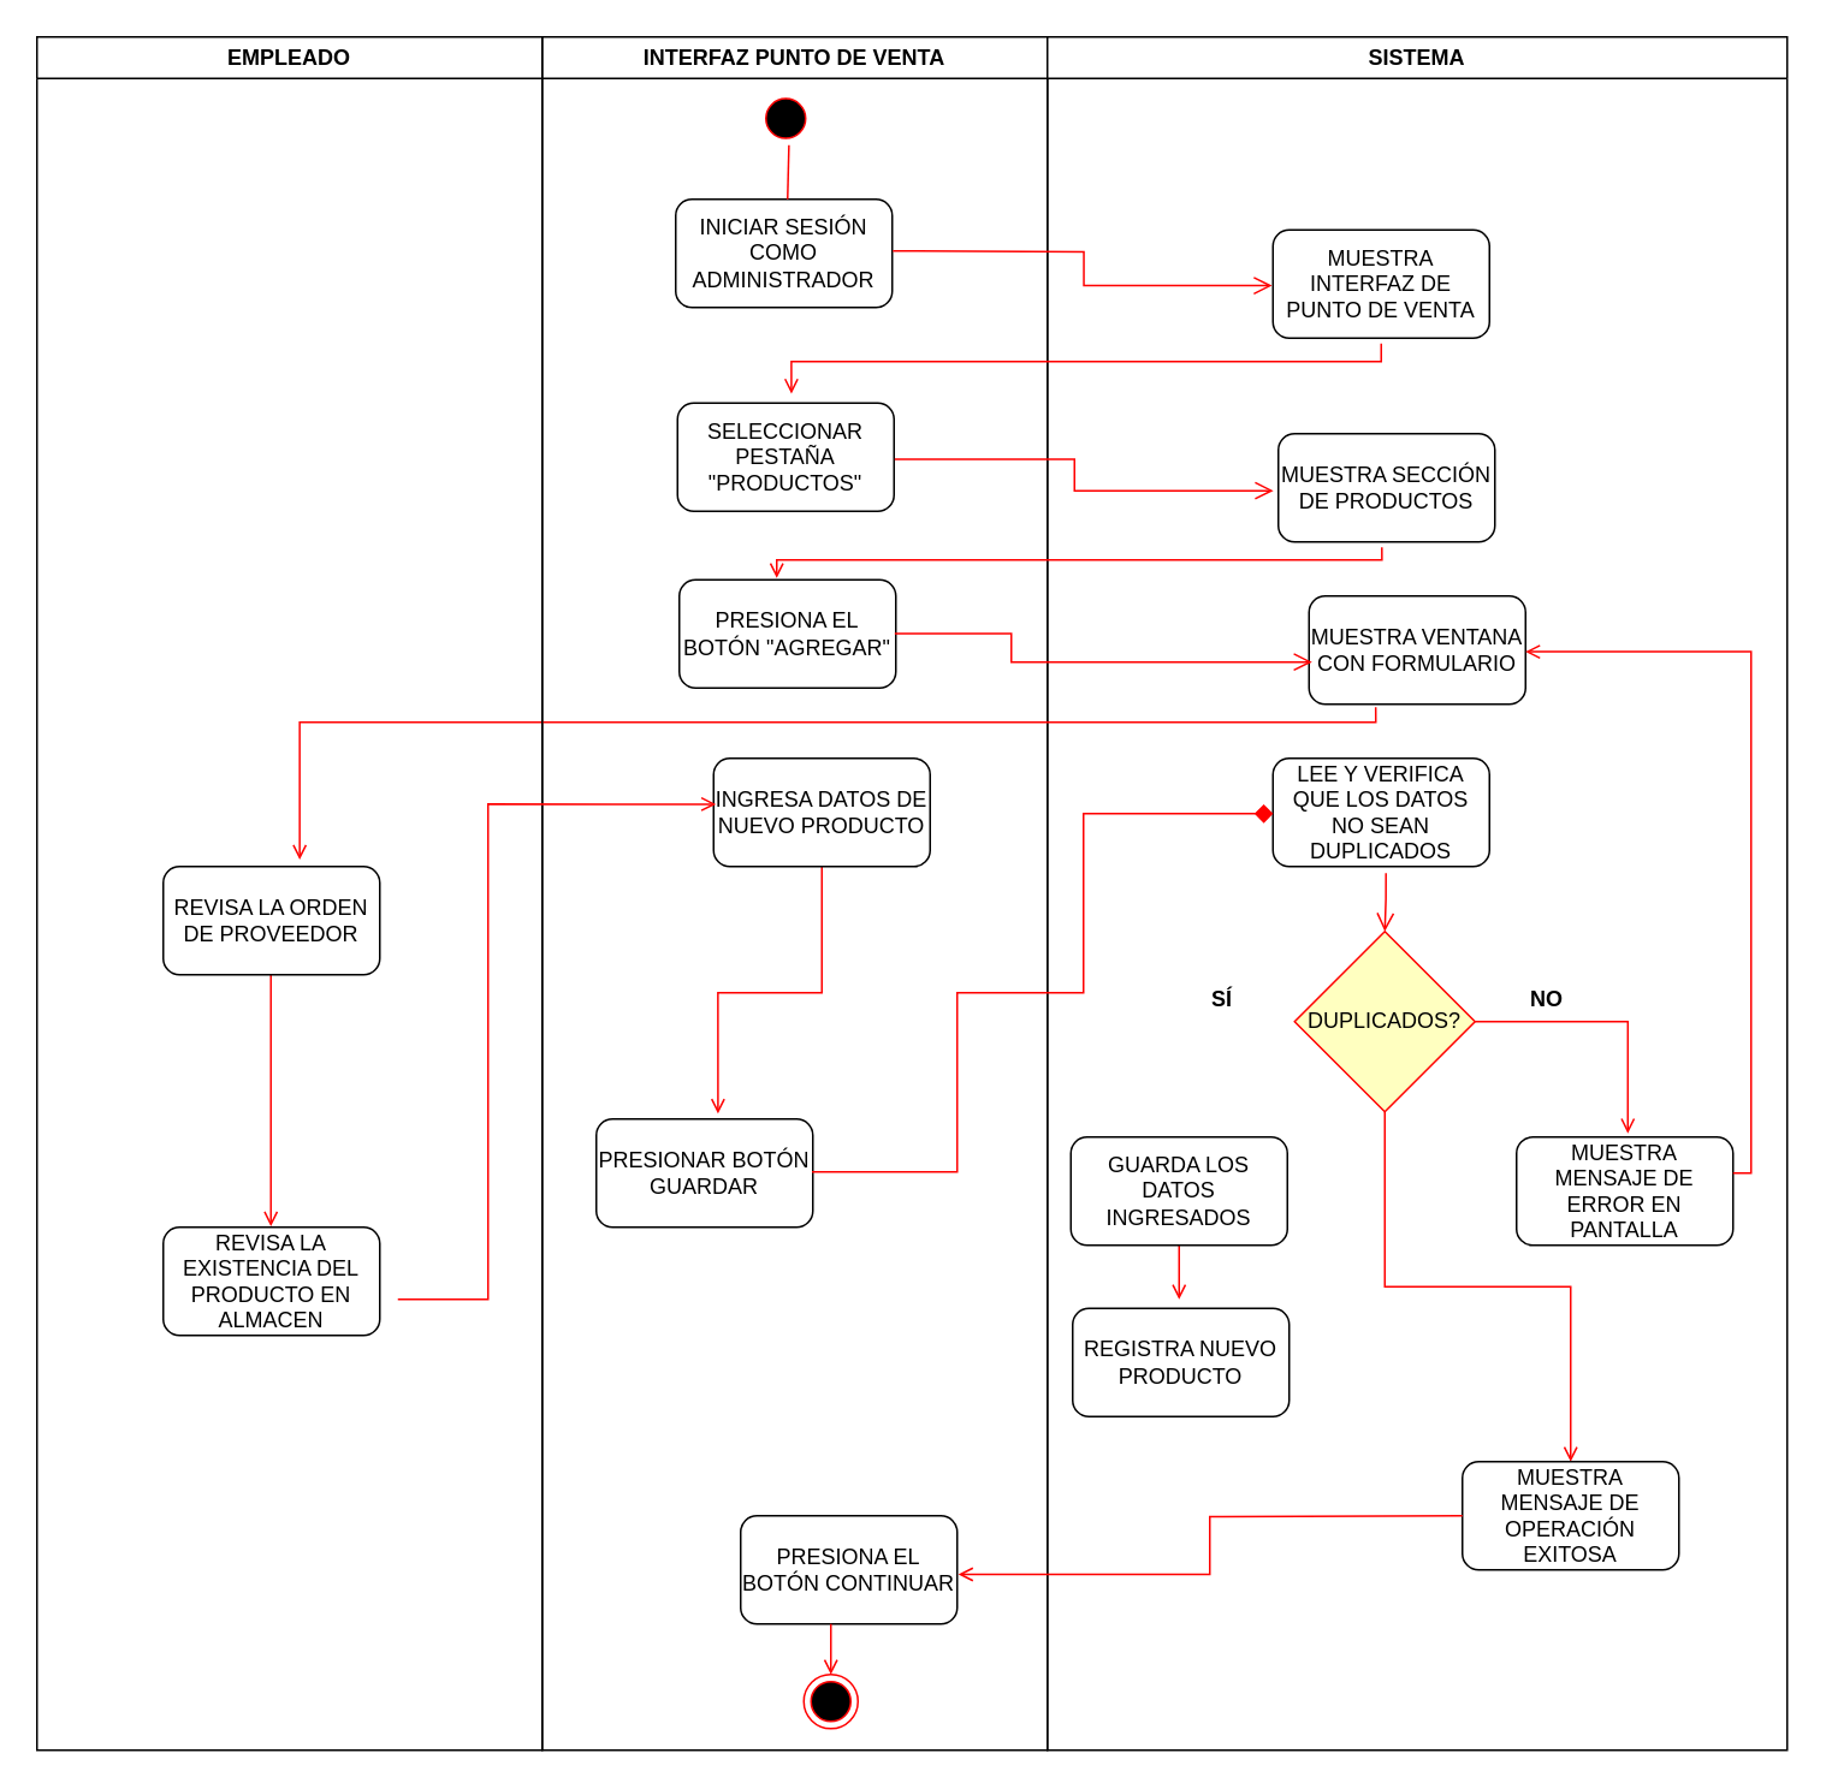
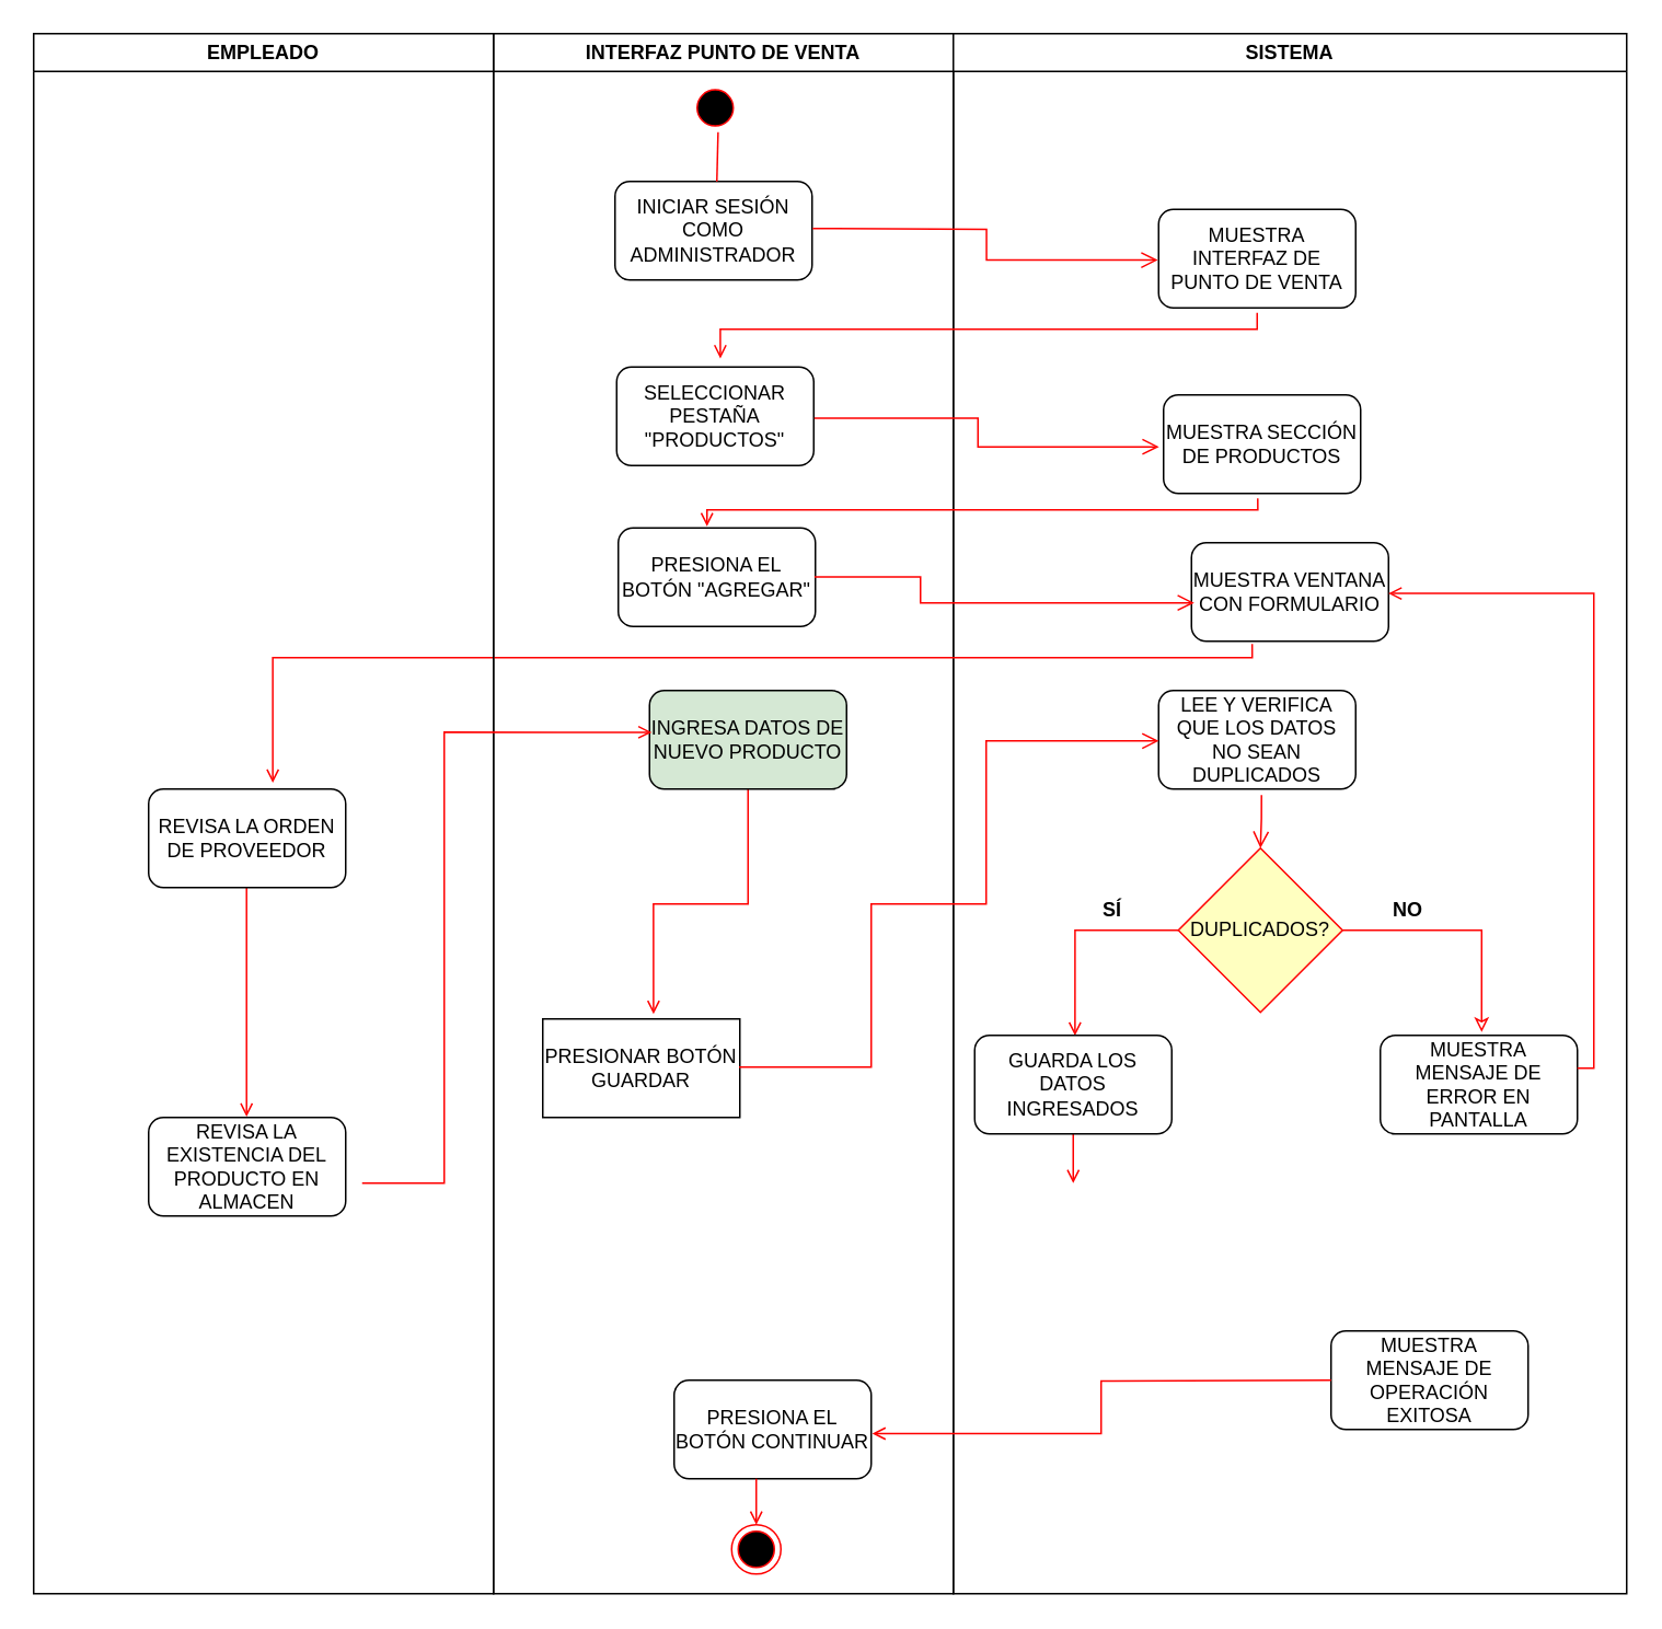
  <mxCell id="0" />
  <mxCell id="1" parent="0" />
  <mxCell id="2" value="INTERFAZ PUNTO DE VENTA" style="swimlane;whiteSpace=wrap" parent="1" vertex="1"><mxGeometry x="300" y="20" width="280" height="950" as="geometry" /></mxCell>
  <mxCell id="3" value="&lt;span style=&quot;&quot;&gt;INICIAR SESIÓN&lt;/span&gt;&lt;br style=&quot;padding: 0px; margin: 0px;&quot;&gt;&lt;span style=&quot;&quot;&gt;COMO&lt;/span&gt;&lt;br style=&quot;padding: 0px; margin: 0px;&quot;&gt;&lt;span style=&quot;&quot;&gt;ADMINISTRADOR&lt;/span&gt;" style="rounded=1;whiteSpace=wrap;html=1;" parent="2" vertex="1"><mxGeometry x="74" y="90" width="120" height="60" as="geometry" /></mxCell>
  <mxCell id="4" value="SELECCIONAR PESTAÑA &quot;PRODUCTOS&quot;" style="rounded=1;whiteSpace=wrap;html=1;" parent="2" vertex="1"><mxGeometry x="75" y="203" width="120" height="60" as="geometry" /></mxCell>
  <mxCell id="5" value="PRESIONA EL BOTÓN &quot;AGREGAR&quot;" style="rounded=1;whiteSpace=wrap;html=1;" parent="2" vertex="1"><mxGeometry x="76" y="301" width="120" height="60" as="geometry" /></mxCell>
  <mxCell id="6" style="edgeStyle=orthogonalEdgeStyle;rounded=0;orthogonalLoop=1;jettySize=auto;html=1;entryX=0.562;entryY=-0.049;entryDx=0;entryDy=0;entryPerimeter=0;strokeColor=#FF0000;endArrow=open;endFill=0;" parent="2" source="7" target="8" edge="1"><mxGeometry relative="1" as="geometry" /></mxCell>
- <mxCell id="7" value="INGRESA DATOS DE NUEVO PRODUCTO" style="rounded=1;whiteSpace=wrap;html=1;" parent="2" vertex="1"><mxGeometry x="95" y="400" width="120" height="60" as="geometry" /></mxCell>
- <mxCell id="8" value="PRESIONAR BOTÓN GUARDAR" style="rounded=1;whiteSpace=wrap;html=1;" parent="2" vertex="1"><mxGeometry x="30" y="600" width="120" height="60" as="geometry" /></mxCell>
+ <mxCell id="7" value="INGRESA DATOS DE NUEVO PRODUCTO" style="rounded=1;whiteSpace=wrap;html=1;fillColor=#d5e8d4;" parent="2" vertex="1"><mxGeometry x="95" y="400" width="120" height="60" as="geometry" /></mxCell>
+ <mxCell id="8" value="PRESIONAR BOTÓN GUARDAR" style="whiteSpace=wrap;html=1;rounded=0;" parent="2" vertex="1"><mxGeometry x="30" y="600" width="120" height="60" as="geometry" /></mxCell>
  <mxCell id="9" value="PRESIONA EL BOTÓN CONTINUAR" style="rounded=1;whiteSpace=wrap;html=1;" parent="2" vertex="1"><mxGeometry x="110" y="820" width="120" height="60" as="geometry" /></mxCell>
  <mxCell id="10" value="" style="endArrow=open;strokeColor=#FF0000;endFill=1;rounded=0" parent="2" target="11" edge="1"><mxGeometry relative="1" as="geometry"><mxPoint x="160" y="880" as="sourcePoint" /></mxGeometry></mxCell>
  <mxCell id="11" value="" style="ellipse;shape=endState;fillColor=#000000;strokeColor=#ff0000" parent="2" vertex="1"><mxGeometry x="145" y="908" width="30" height="30" as="geometry" /></mxCell>
  <mxCell id="12" value="" style="ellipse;shape=startState;fillColor=#000000;strokeColor=#ff0000;" parent="2" vertex="1"><mxGeometry x="120" y="30.24" width="30" height="30" as="geometry" /></mxCell>
  <mxCell id="13" value="" style="edgeStyle=elbowEdgeStyle;elbow=horizontal;verticalAlign=bottom;endArrow=none;endSize=8;strokeColor=#FF0000;endFill=1;rounded=0;entryX=0.518;entryY=-0.004;entryDx=0;entryDy=0;entryPerimeter=0;" parent="2" edge="1"><mxGeometry x="94" y="20.24" as="geometry"><mxPoint x="136.16" y="90.0" as="targetPoint" /><mxPoint x="136.75" y="59.986" as="sourcePoint" /></mxGeometry></mxCell>
  <mxCell id="14" value="SISTEMA" style="swimlane;whiteSpace=wrap" parent="1" vertex="1"><mxGeometry x="580" y="20" width="410" height="950" as="geometry" /></mxCell>
  <mxCell id="15" value="MUESTRA INTERFAZ DE PUNTO DE VENTA" style="rounded=1;whiteSpace=wrap;html=1;" parent="14" vertex="1"><mxGeometry x="125" y="107" width="120" height="60" as="geometry" /></mxCell>
  <mxCell id="16" value="MUESTRA SECCIÓN DE PRODUCTOS" style="rounded=1;whiteSpace=wrap;html=1;" parent="14" vertex="1"><mxGeometry x="128" y="220" width="120" height="60" as="geometry" /></mxCell>
  <mxCell id="17" value="MUESTRA VENTANA CON FORMULARIO" style="rounded=1;whiteSpace=wrap;html=1;" parent="14" vertex="1"><mxGeometry x="145" y="310" width="120" height="60" as="geometry" /></mxCell>
  <mxCell id="18" value="LEE Y VERIFICA QUE LOS DATOS NO SEAN DUPLICADOS" style="rounded=1;whiteSpace=wrap;html=1;" parent="14" vertex="1"><mxGeometry x="125" y="400" width="120" height="60" as="geometry" /></mxCell>
- <mxCell id="19" value="" style="edgeStyle=orthogonalEdgeStyle;rounded=0;orthogonalLoop=1;jettySize=auto;html=1;endArrow=open;endFill=0;strokeColor=#FF0000;" parent="14" source="21" target="27" edge="1"><mxGeometry relative="1" as="geometry"><mxPoint x="52" y="610" as="targetPoint" /></mxGeometry></mxCell>
- <mxCell id="20" value="" style="edgeStyle=orthogonalEdgeStyle;rounded=0;orthogonalLoop=1;jettySize=auto;html=1;strokeColor=#FF0000;endArrow=open;endFill=0;entryX=0.514;entryY=-0.034;entryDx=0;entryDy=0;entryPerimeter=0;" parent="14" source="21" target="25" edge="1"><mxGeometry relative="1" as="geometry"><mxPoint x="330" y="546" as="targetPoint" /></mxGeometry></mxCell>
+ <mxCell id="19" value="" style="edgeStyle=orthogonalEdgeStyle;rounded=0;orthogonalLoop=1;jettySize=auto;html=1;endArrow=open;endFill=0;strokeColor=#FF0000;entryX=0.509;entryY=0.004;entryDx=0;entryDy=0;entryPerimeter=0;" parent="14" source="21" target="24" edge="1"><mxGeometry relative="1" as="geometry"><mxPoint x="52" y="610" as="targetPoint" /></mxGeometry></mxCell>
+ <mxCell id="20" value="" style="edgeStyle=orthogonalEdgeStyle;rounded=0;orthogonalLoop=1;jettySize=auto;html=1;strokeColor=#FF0000;endArrow=classic;endFill=0;entryX=0.514;entryY=-0.034;entryDx=0;entryDy=0;entryPerimeter=0;" parent="14" source="21" target="25" edge="1"><mxGeometry relative="1" as="geometry"><mxPoint x="330" y="546" as="targetPoint" /></mxGeometry></mxCell>
  <mxCell id="21" value="DUPLICADOS?" style="rhombus;whiteSpace=wrap;html=1;fillColor=#ffffc0;strokeColor=#ff0000;" parent="14" vertex="1"><mxGeometry x="137" y="496" width="100" height="100" as="geometry" /></mxCell>
  <mxCell id="22" value="" style="edgeStyle=orthogonalEdgeStyle;html=1;verticalAlign=bottom;endArrow=open;endSize=8;strokeColor=#ff0000;rounded=0;exitX=0.522;exitY=1.061;exitDx=0;exitDy=0;exitPerimeter=0;entryX=0.5;entryY=0;entryDx=0;entryDy=0;" parent="14" source="18" target="21" edge="1"><mxGeometry relative="1" as="geometry"><mxPoint x="401.2" y="635.75" as="targetPoint" /><mxPoint x="490.0" y="560.07" as="sourcePoint" /></mxGeometry></mxCell>
  <mxCell id="23" value="" style="edgeStyle=orthogonalEdgeStyle;rounded=0;orthogonalLoop=1;jettySize=auto;html=1;strokeColor=#FF0000;endArrow=open;endFill=0;" parent="14" source="24" edge="1"><mxGeometry relative="1" as="geometry"><mxPoint x="73" y="700" as="targetPoint" /></mxGeometry></mxCell>
  <mxCell id="24" value="GUARDA LOS DATOS INGRESADOS" style="rounded=1;whiteSpace=wrap;html=1;" parent="14" vertex="1"><mxGeometry x="13" y="610" width="120" height="60" as="geometry" /></mxCell>
  <mxCell id="25" value="MUESTRA MENSAJE DE ERROR EN PANTALLA" style="rounded=1;whiteSpace=wrap;html=1;" parent="14" vertex="1"><mxGeometry x="260" y="610" width="120" height="60" as="geometry" /></mxCell>
- <mxCell id="26" value="REGISTRA NUEVO PRODUCTO" style="rounded=1;whiteSpace=wrap;html=1;" parent="14" vertex="1"><mxGeometry x="14" y="705" width="120" height="60" as="geometry" /></mxCell>
  <mxCell id="27" value="MUESTRA MENSAJE DE OPERACIÓN EXITOSA" style="rounded=1;whiteSpace=wrap;html=1;" parent="14" vertex="1"><mxGeometry x="230" y="790" width="120" height="60" as="geometry" /></mxCell>
  <mxCell id="28" style="edgeStyle=orthogonalEdgeStyle;rounded=0;orthogonalLoop=1;jettySize=auto;html=1;strokeColor=#FF0000;endArrow=open;endFill=0;entryX=0.999;entryY=0.515;entryDx=0;entryDy=0;entryPerimeter=0;" parent="14" target="17" edge="1"><mxGeometry relative="1" as="geometry"><mxPoint x="280" y="420" as="targetPoint" /><mxPoint x="380" y="630" as="sourcePoint" /><Array as="points"><mxPoint x="390" y="630" /><mxPoint x="390" y="340" /><mxPoint x="265" y="340" /></Array></mxGeometry></mxCell>
  <mxCell id="29" value="NO" style="text;align=center;fontStyle=1;verticalAlign=middle;spacingLeft=3;spacingRight=3;strokeColor=none;rotatable=0;points=[[0,0.5],[1,0.5]];portConstraint=eastwest;" parent="14" vertex="1"><mxGeometry x="237" y="520" width="80" height="26" as="geometry" /></mxCell>
  <mxCell id="30" value="SÍ" style="text;align=center;fontStyle=1;verticalAlign=middle;spacingLeft=3;spacingRight=3;strokeColor=none;rotatable=0;points=[[0,0.5],[1,0.5]];portConstraint=eastwest;" parent="14" vertex="1"><mxGeometry x="57" y="520" width="80" height="26" as="geometry" /></mxCell>
  <mxCell id="31" value="" style="edgeStyle=orthogonalEdgeStyle;html=1;verticalAlign=bottom;endArrow=open;endSize=8;strokeColor=#ff0000;rounded=0;exitX=1.003;exitY=0.477;exitDx=0;exitDy=0;exitPerimeter=0;entryX=-0.004;entryY=0.515;entryDx=0;entryDy=0;entryPerimeter=0;" parent="1" target="15" edge="1"><mxGeometry relative="1" as="geometry"><mxPoint x="685" y="170" as="targetPoint" /><mxPoint x="494.36" y="138.62" as="sourcePoint" /></mxGeometry></mxCell>
  <mxCell id="32" value="" style="edgeStyle=orthogonalEdgeStyle;html=1;verticalAlign=bottom;endArrow=open;endSize=8;strokeColor=#ff0000;rounded=0;exitX=1.003;exitY=0.519;exitDx=0;exitDy=0;exitPerimeter=0;entryX=-0.023;entryY=0.527;entryDx=0;entryDy=0;entryPerimeter=0;" parent="1" edge="1"><mxGeometry relative="1" as="geometry"><mxPoint x="705.24" y="271.62" as="targetPoint" /><mxPoint x="495.36" y="254.14" as="sourcePoint" /><Array as="points"><mxPoint x="595" y="254" /><mxPoint x="595" y="272" /></Array></mxGeometry></mxCell>
  <mxCell id="33" value="" style="edgeStyle=orthogonalEdgeStyle;html=1;verticalAlign=bottom;endArrow=open;endSize=8;strokeColor=#ff0000;rounded=0;exitX=0.995;exitY=0.496;exitDx=0;exitDy=0;exitPerimeter=0;entryX=0.014;entryY=0.61;entryDx=0;entryDy=0;entryPerimeter=0;" parent="1" target="17" edge="1"><mxGeometry relative="1" as="geometry"><mxPoint x="640" y="410" as="targetPoint" /><mxPoint x="495.4" y="350.76" as="sourcePoint" /><Array as="points"><mxPoint x="560" y="351" /><mxPoint x="560" y="367" /></Array></mxGeometry></mxCell>
- <mxCell id="34" value="" style="edgeStyle=orthogonalEdgeStyle;html=1;verticalAlign=bottom;endArrow=diamond;endSize=8;strokeColor=#ff0000;rounded=0;exitX=0.996;exitY=0.489;exitDx=0;exitDy=0;exitPerimeter=0;entryX=0.001;entryY=0.512;entryDx=0;entryDy=0;entryPerimeter=0;" parent="1" source="8" target="18" edge="1"><mxGeometry relative="1" as="geometry"><mxPoint x="580" y="555.68" as="targetPoint" /><mxPoint x="668.8" y="480" as="sourcePoint" /><Array as="points"><mxPoint x="530" y="649" /><mxPoint x="530" y="550" /><mxPoint x="600" y="550" /><mxPoint x="600" y="451" /></Array></mxGeometry></mxCell>
+ <mxCell id="34" value="" style="edgeStyle=orthogonalEdgeStyle;html=1;verticalAlign=bottom;endArrow=open;endSize=8;strokeColor=#ff0000;rounded=0;exitX=0.996;exitY=0.489;exitDx=0;exitDy=0;exitPerimeter=0;entryX=0.001;entryY=0.512;entryDx=0;entryDy=0;entryPerimeter=0;" parent="1" source="8" target="18" edge="1"><mxGeometry relative="1" as="geometry"><mxPoint x="580" y="555.68" as="targetPoint" /><mxPoint x="668.8" y="480" as="sourcePoint" /><Array as="points"><mxPoint x="530" y="649" /><mxPoint x="530" y="550" /><mxPoint x="600" y="550" /><mxPoint x="600" y="451" /></Array></mxGeometry></mxCell>
  <mxCell id="35" value="" style="edgeStyle=orthogonalEdgeStyle;rounded=0;orthogonalLoop=1;jettySize=auto;html=1;strokeColor=#FF0000;endArrow=open;endFill=0;entryX=0.526;entryY=-0.087;entryDx=0;entryDy=0;entryPerimeter=0;" parent="1" target="4" edge="1"><mxGeometry relative="1" as="geometry"><mxPoint x="765" y="190" as="sourcePoint" /><Array as="points"><mxPoint x="765" y="200" /><mxPoint x="438" y="200" /></Array></mxGeometry></mxCell>
  <mxCell id="36" style="edgeStyle=orthogonalEdgeStyle;rounded=0;orthogonalLoop=1;jettySize=auto;html=1;strokeColor=#FF0000;endArrow=open;endFill=0;exitX=0.478;exitY=1.049;exitDx=0;exitDy=0;exitPerimeter=0;" parent="1" source="16" edge="1"><mxGeometry relative="1" as="geometry"><mxPoint x="430" y="320" as="targetPoint" /><Array as="points"><mxPoint x="765" y="310" /><mxPoint x="430" y="310" /></Array></mxGeometry></mxCell>
  <mxCell id="37" style="edgeStyle=orthogonalEdgeStyle;rounded=0;orthogonalLoop=1;jettySize=auto;html=1;entryX=0.63;entryY=-0.064;entryDx=0;entryDy=0;entryPerimeter=0;strokeColor=#FF0000;endArrow=open;endFill=0;exitX=0.308;exitY=1.027;exitDx=0;exitDy=0;exitPerimeter=0;" parent="1" source="17" target="41" edge="1"><mxGeometry relative="1" as="geometry"><Array as="points"><mxPoint x="762" y="400" /><mxPoint x="166" y="400" /></Array></mxGeometry></mxCell>
  <mxCell id="38" style="edgeStyle=orthogonalEdgeStyle;rounded=0;orthogonalLoop=1;jettySize=auto;html=1;entryX=1.005;entryY=0.542;entryDx=0;entryDy=0;entryPerimeter=0;strokeColor=#FF0000;endArrow=open;endFill=0;" parent="1" target="9" edge="1"><mxGeometry relative="1" as="geometry"><mxPoint x="810" y="840" as="sourcePoint" /></mxGeometry></mxCell>
  <mxCell id="39" value="EMPLEADO" style="swimlane;whiteSpace=wrap" parent="1" vertex="1"><mxGeometry x="20" y="20" width="280" height="950" as="geometry" /></mxCell>
  <mxCell id="40" style="edgeStyle=orthogonalEdgeStyle;rounded=0;orthogonalLoop=1;jettySize=auto;html=1;entryX=0.497;entryY=-0.007;entryDx=0;entryDy=0;entryPerimeter=0;strokeColor=#FF0000;endArrow=open;endFill=0;exitX=0.497;exitY=1;exitDx=0;exitDy=0;exitPerimeter=0;" parent="39" source="41" target="42" edge="1"><mxGeometry relative="1" as="geometry" /></mxCell>
  <mxCell id="41" value="REVISA LA ORDEN DE PROVEEDOR" style="rounded=1;whiteSpace=wrap;html=1;" parent="39" vertex="1"><mxGeometry x="70" y="460" width="120" height="60" as="geometry" /></mxCell>
  <mxCell id="42" value="REVISA LA EXISTENCIA DEL PRODUCTO EN ALMACEN" style="rounded=1;whiteSpace=wrap;html=1;" parent="39" vertex="1"><mxGeometry x="70" y="660" width="120" height="60" as="geometry" /></mxCell>
  <mxCell id="43" style="edgeStyle=orthogonalEdgeStyle;rounded=0;orthogonalLoop=1;jettySize=auto;html=1;entryX=0.011;entryY=0.424;entryDx=0;entryDy=0;entryPerimeter=0;strokeColor=#FF0000;endArrow=open;endFill=0;" parent="1" target="7" edge="1"><mxGeometry relative="1" as="geometry"><mxPoint x="220" y="720" as="sourcePoint" /><Array as="points"><mxPoint x="270" y="720" /><mxPoint x="270" y="445" /></Array></mxGeometry></mxCell>
